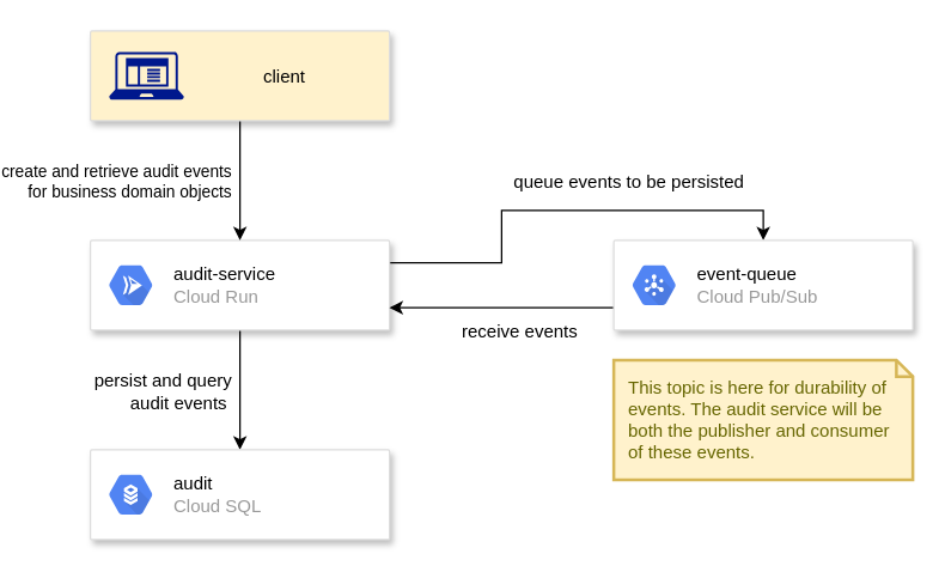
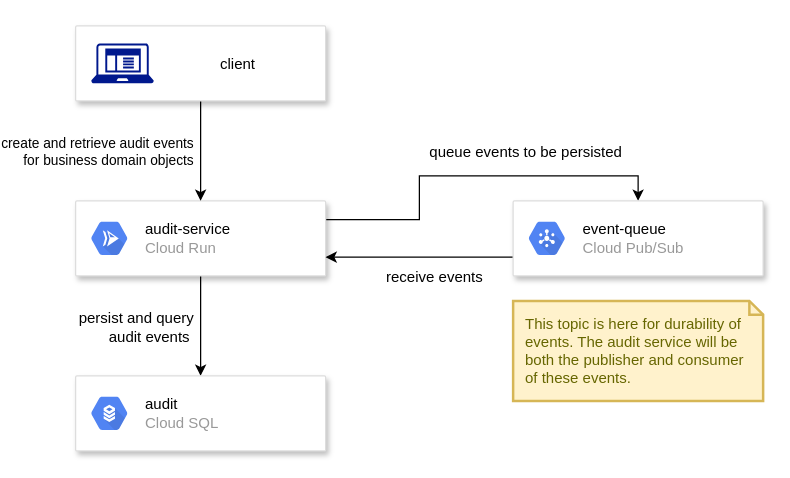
  <mxCell id="0" />
  <mxCell id="1" parent="0" />
  <mxCell id="2" style="edgeStyle=orthogonalEdgeStyle;rounded=0;orthogonalLoop=1;jettySize=auto;html=1;exitX=1;exitY=0.25;exitDx=0;exitDy=0;entryX=0.5;entryY=0;entryDx=0;entryDy=0;" parent="1" source="6" target="12" edge="1"><mxGeometry relative="1" as="geometry" /></mxCell>
  <mxCell id="3" value="queue events to be persisted" style="edgeLabel;html=1;align=center;verticalAlign=middle;resizable=0;points=[];fontSize=12;" parent="2" vertex="1" connectable="0"><mxGeometry x="0.52" y="2" relative="1" as="geometry"><mxPoint x="-38" y="-18" as="offset" /></mxGeometry></mxCell>
  <mxCell id="4" style="edgeStyle=orthogonalEdgeStyle;rounded=0;orthogonalLoop=1;jettySize=auto;html=1;exitX=0.5;exitY=1;exitDx=0;exitDy=0;entryX=0.5;entryY=0;entryDx=0;entryDy=0;" parent="1" source="6" target="8" edge="1"><mxGeometry relative="1" as="geometry" /></mxCell>
  <mxCell id="5" value="persist and query&lt;br&gt;audit events&amp;nbsp;" style="edgeLabel;html=1;align=right;verticalAlign=middle;resizable=0;points=[];fontSize=12;" parent="4" vertex="1" connectable="0"><mxGeometry x="-0.25" y="3" relative="1" as="geometry"><mxPoint x="-8" y="10" as="offset" /></mxGeometry></mxCell>
  <mxCell id="6" value="" style="strokeColor=#dddddd;shadow=1;strokeWidth=1;rounded=1;absoluteArcSize=1;arcSize=2;" parent="1" vertex="1"><mxGeometry x="20" y="160" width="200" height="60" as="geometry" /></mxCell>
  <mxCell id="7" value="&lt;font color=&quot;#000000&quot;&gt;audit-service&lt;/font&gt;&lt;br&gt;Cloud Run" style="sketch=0;dashed=0;connectable=0;html=1;fillColor=#5184F3;strokeColor=none;shape=mxgraph.gcp2.hexIcon;prIcon=cloud_run;part=1;labelPosition=right;verticalLabelPosition=middle;align=left;verticalAlign=middle;spacingLeft=5;fontColor=#999999;fontSize=12;" parent="6" vertex="1"><mxGeometry y="0.5" width="44" height="39" relative="1" as="geometry"><mxPoint x="5" y="-19.5" as="offset" /></mxGeometry></mxCell>
  <mxCell id="8" value="" style="strokeColor=#dddddd;shadow=1;strokeWidth=1;rounded=1;absoluteArcSize=1;arcSize=2;" parent="1" vertex="1"><mxGeometry x="20" y="300" width="200" height="60" as="geometry" /></mxCell>
  <mxCell id="9" value="&lt;font color=&quot;#000000&quot;&gt;audit&lt;/font&gt;&lt;br&gt;Cloud SQL" style="sketch=0;dashed=0;connectable=0;html=1;fillColor=#5184F3;strokeColor=none;shape=mxgraph.gcp2.hexIcon;prIcon=cloud_sql;part=1;labelPosition=right;verticalLabelPosition=middle;align=left;verticalAlign=middle;spacingLeft=5;fontColor=#999999;fontSize=12;" parent="8" vertex="1"><mxGeometry y="0.5" width="44" height="39" relative="1" as="geometry"><mxPoint x="5" y="-19.5" as="offset" /></mxGeometry></mxCell>
  <mxCell id="10" style="edgeStyle=orthogonalEdgeStyle;rounded=0;orthogonalLoop=1;jettySize=auto;html=1;exitX=0;exitY=0.75;exitDx=0;exitDy=0;entryX=1;entryY=0.75;entryDx=0;entryDy=0;fontSize=12;" parent="1" source="12" target="6" edge="1"><mxGeometry relative="1" as="geometry" /></mxCell>
  <mxCell id="11" value="receive events" style="edgeLabel;html=1;align=center;verticalAlign=middle;resizable=0;points=[];fontSize=12;" parent="10" vertex="1" connectable="0"><mxGeometry x="-0.141" y="2" relative="1" as="geometry"><mxPoint y="13" as="offset" /></mxGeometry></mxCell>
  <mxCell id="12" value="" style="strokeColor=#dddddd;shadow=1;strokeWidth=1;rounded=1;absoluteArcSize=1;arcSize=2;" parent="1" vertex="1"><mxGeometry x="370" y="160" width="200" height="60" as="geometry" /></mxCell>
  <mxCell id="13" value="&lt;font color=&quot;#000000&quot;&gt;event-queue&lt;/font&gt;&lt;br&gt;Cloud Pub/Sub" style="sketch=0;dashed=0;connectable=0;html=1;fillColor=#5184F3;strokeColor=none;shape=mxgraph.gcp2.hexIcon;prIcon=cloud_pubsub;part=1;labelPosition=right;verticalLabelPosition=middle;align=left;verticalAlign=middle;spacingLeft=5;fontColor=#999999;fontSize=12;" parent="12" vertex="1"><mxGeometry y="0.5" width="44" height="39" relative="1" as="geometry"><mxPoint x="5" y="-19.5" as="offset" /></mxGeometry></mxCell>
  <mxCell id="14" value="" style="edgeStyle=orthogonalEdgeStyle;rounded=0;orthogonalLoop=1;jettySize=auto;html=1;exitX=0.5;exitY=1;exitDx=0;exitDy=0;" parent="1" source="17" target="6" edge="1"><mxGeometry relative="1" as="geometry" /></mxCell>
  <mxCell id="15" value="create and retrieve audit events&lt;br&gt;for business domain objects" style="edgeLabel;html=1;align=right;verticalAlign=middle;resizable=0;points=[];" parent="14" vertex="1" connectable="0"><mxGeometry x="-0.25" y="-2" relative="1" as="geometry"><mxPoint x="-3" y="10" as="offset" /></mxGeometry></mxCell>
  <mxCell id="16" value="" style="group" parent="1" vertex="1" connectable="0"><mxGeometry x="20" y="20" width="200" height="60" as="geometry" /></mxCell>
- <mxCell id="17" value="client" style="strokeColor=#dddddd;shadow=1;strokeWidth=1;rounded=1;absoluteArcSize=1;arcSize=2;container=0;spacingLeft=60;fillColor=#fff2cc;" parent="16" vertex="1"><mxGeometry width="200" height="60" as="geometry" /></mxCell>
+ <mxCell id="17" value="client" style="strokeColor=#dddddd;shadow=1;strokeWidth=1;rounded=1;absoluteArcSize=1;arcSize=2;container=0;spacingLeft=60;" parent="16" vertex="1"><mxGeometry width="200" height="60" as="geometry" /></mxCell>
  <mxCell id="18" value="" style="sketch=0;aspect=fixed;pointerEvents=1;shadow=0;dashed=0;html=1;strokeColor=none;labelPosition=center;verticalLabelPosition=bottom;verticalAlign=top;align=center;fillColor=#00188D;shape=mxgraph.mscae.enterprise.client_application" parent="16" vertex="1"><mxGeometry x="12.5" y="14" width="50" height="32" as="geometry" /></mxCell>
  <mxCell id="19" value="This topic is here for durability of events. The audit service will be both the publisher and consumer of these events.&amp;nbsp;&amp;nbsp;" style="shape=note;strokeWidth=2;fontSize=12;size=11;whiteSpace=wrap;html=1;fillColor=#fff2cc;strokeColor=#d6b656;fontColor=#666600;align=left;spacingLeft=0;spacingTop=0;spacing=10;spacingBottom=0;spacingRight=0;verticalAlign=middle;" parent="1" vertex="1"><mxGeometry x="370" y="240" width="200" height="80" as="geometry" /></mxCell>
